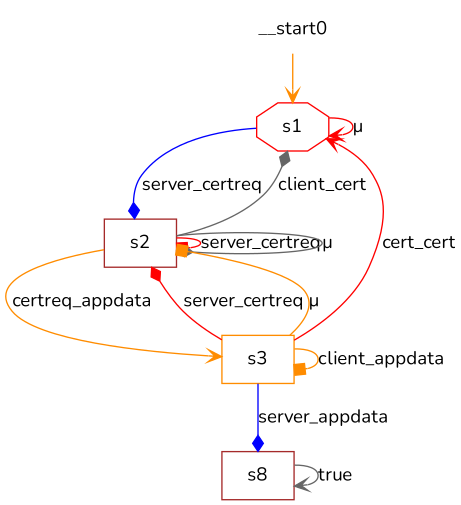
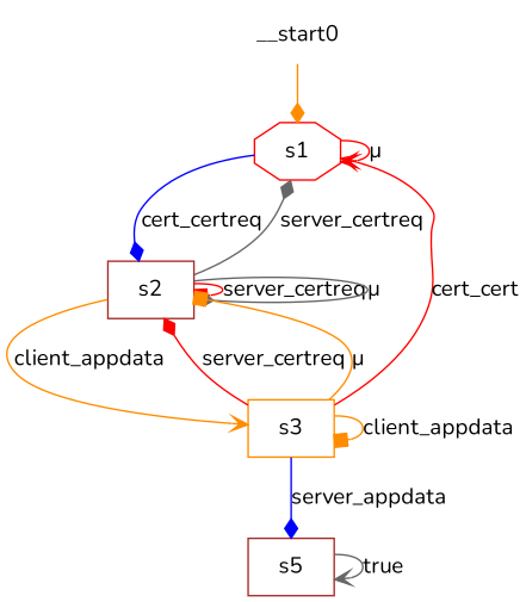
  digraph {
    fontname=Nunito
    node [color=brown fontname=Nunito shape=box]
    edge [arrowhead=diamond color=red fontname=Nunito]
    n1 [color=red label=s1 shape=octagon]
    n2 [label=s2]
    n3 [color=darkorange label=s3]
-   n4 [label=s8]
+   n4 [label=s5]
    __start0 [shape=none]
    n1 -> n1 [arrowhead=vee label="μ"]
-   n1 -> n2 [color=blue label=server_certreq]
-   n2 -> n1 [color=gray40 label=client_cert]
+   n1 -> n2 [color=blue label=cert_certreq]
+   n2 -> n1 [color=gray40 label=server_certreq]
    n2 -> n2 [arrowhead=box label=server_certreq]
    n2 -> n2 [color=gray40 label="μ"]
-   n2 -> n3 [arrowhead=vee color=darkorange label=certreq_appdata]
+   n2 -> n3 [arrowhead=vee color=darkorange label=client_appdata]
    n3 -> n1 [arrowhead=vee label=cert_cert]
    n3 -> n2 [label=server_certreq]
    n3 -> n2 [arrowhead=box color=darkorange label="μ"]
    n3 -> n3 [arrowhead=box color=darkorange label=client_appdata]
    n3 -> n4 [color=blue label=server_appdata]
    n4 -> n4 [arrowhead=vee color=gray40 label=true]
-   __start0 -> n1 [arrowhead=vee color=darkorange]
+   __start0 -> n1 [color=darkorange]
  }
